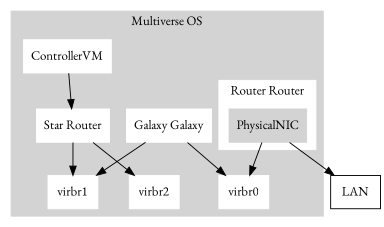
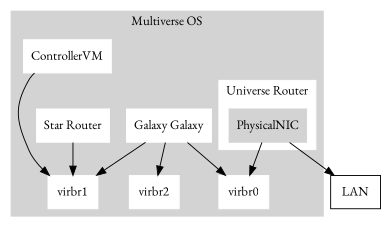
  digraph {
    fontname="EB Garamond"
    node [color=white fontname="EB Garamond" shape=Square style=filled]
    edge [fontname="EB Garamond"]
    PhysicalNIC [color=lightgrey]
    virbr0
    "Star Router"
    virbr2
    virbr1
    n6 [label="Galaxy Galaxy"]
    ControllerVM
    LAN [color="" style=""]
    subgraph cluster_1 {
      color=lightgrey
      label="Multiverse OS"
      style=filled
      virbr0
      "Star Router"
      virbr2
      virbr1
      n6
      ControllerVM
      subgraph cluster_2 {
        color=white
-       label="Router Router"
+       label="Universe Router"
        style=filled
        PhysicalNIC
      }
    }
    PhysicalNIC -> virbr0
    PhysicalNIC -> LAN
-   "Star Router" -> virbr2
+   n6 -> virbr2
    "Star Router" -> virbr1
    n6 -> virbr0
    n6 -> virbr1
-   ControllerVM -> "Star Router"
+   ControllerVM -> virbr1
  }
